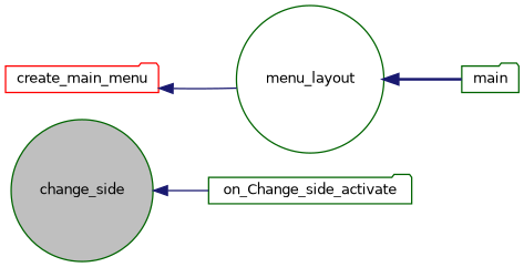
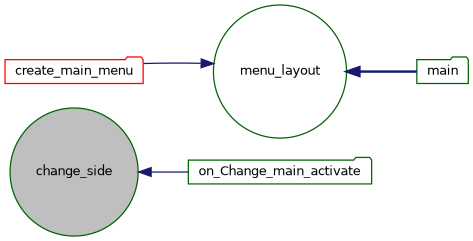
  digraph {
    rankdir=LR
    node [color=darkgreen fillcolor=white fontname=Helvetica fontsize=10 shape=folder style=filled]
    edge [color=midnightblue dir=back fontname=Helvetica fontsize=10 labelfontname=Helvetica labelfontsize=10 style=solid]
    n1 [fillcolor=grey75 fontcolor=black height=0.2 label=change_side shape=circle width=0.4]
-   n2 [height=0.2 label=on_Change_side_activate width=0.4]
+   n2 [height=0.2 label=on_Change_main_activate width=0.4]
    n3 [color=red height=0.2 label=create_main_menu width=0.4]
    n4 [height=0.2 label=menu_layout shape=circle width=0.4]
    n5 [height=0.2 label=main width=0.4]
    n1 -> n2
-   n3 -> n4
+   n4 -> n3
    n4 -> n5 [style=bold]
  }
